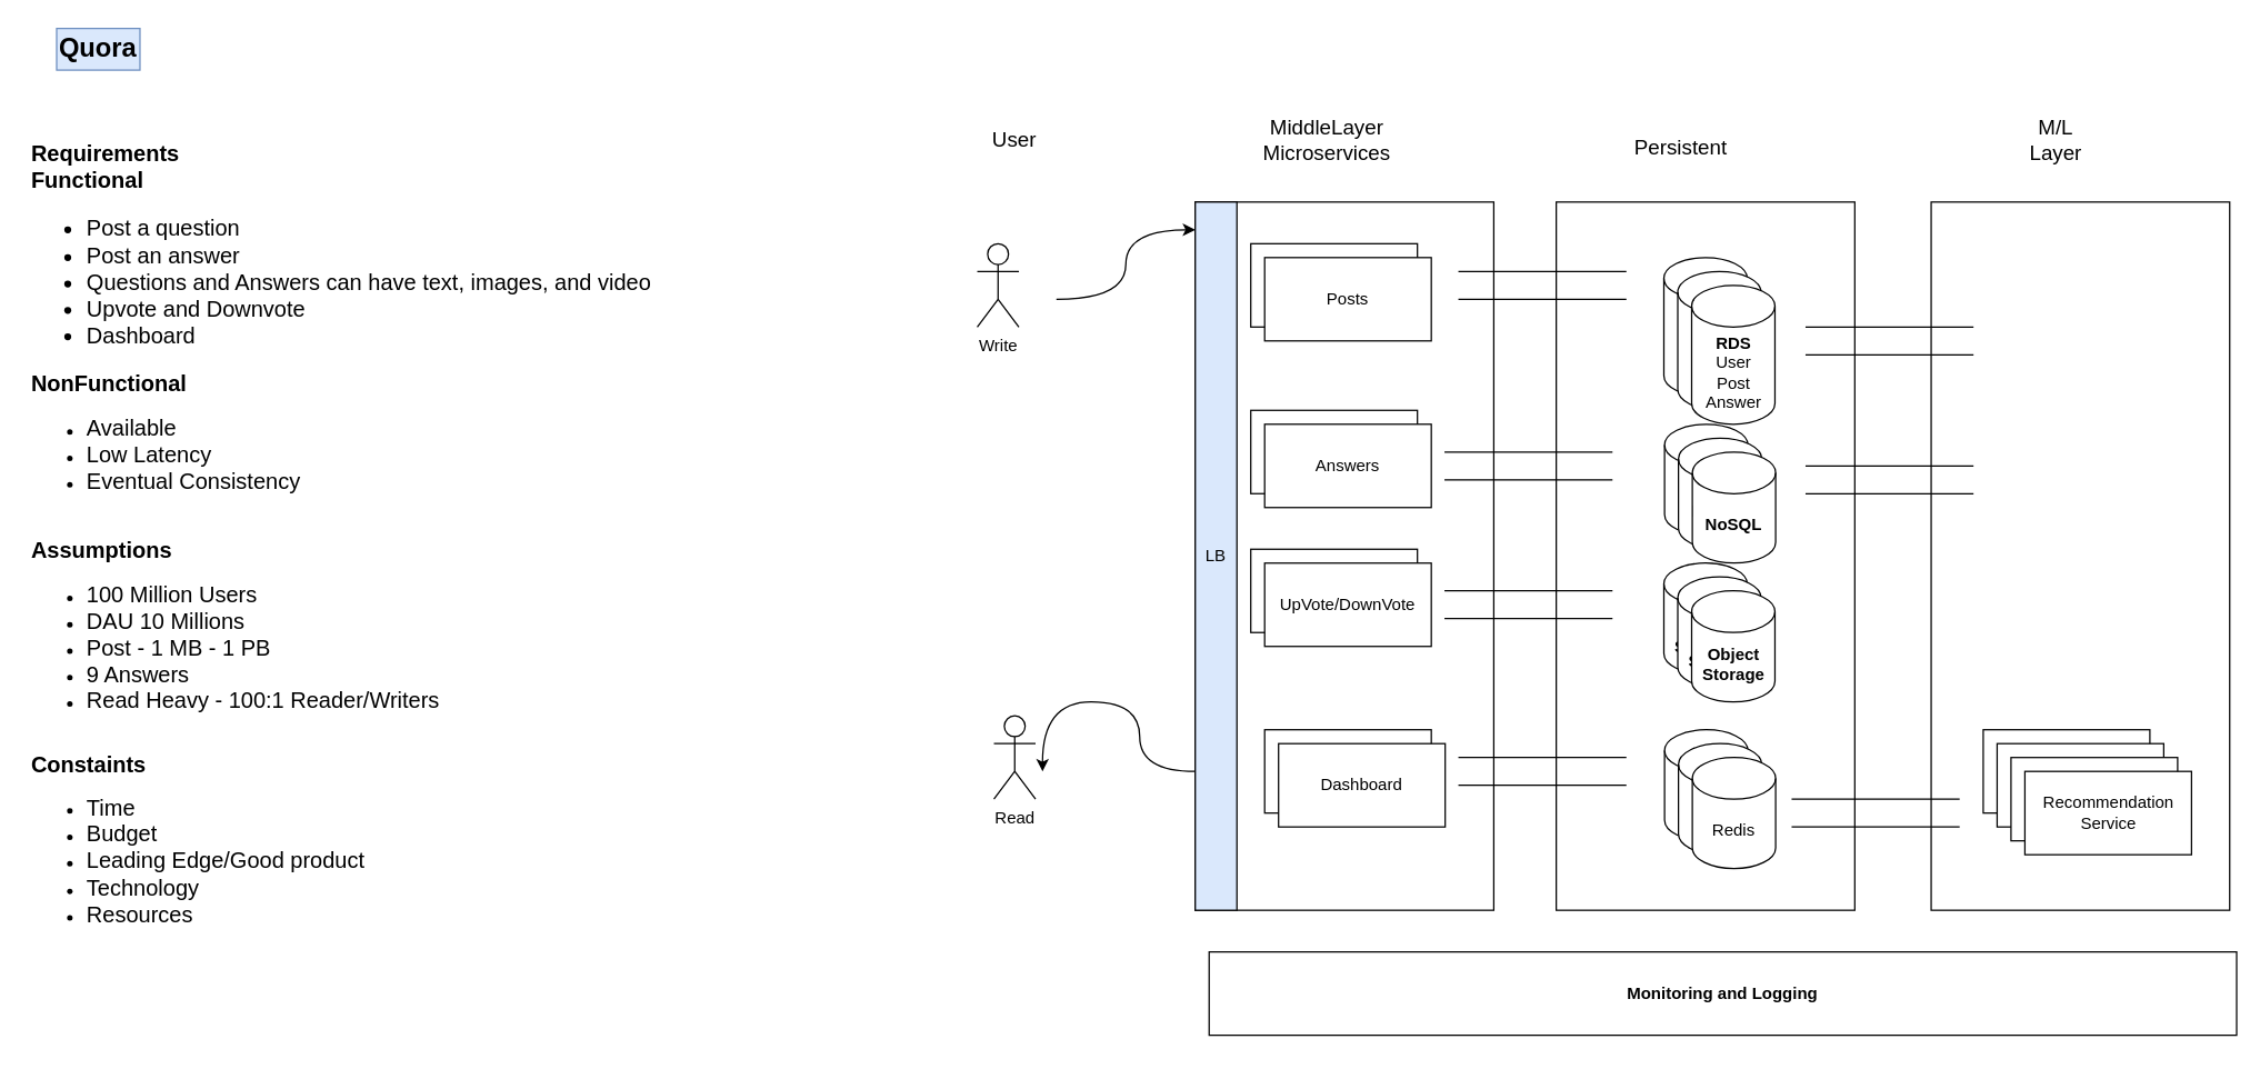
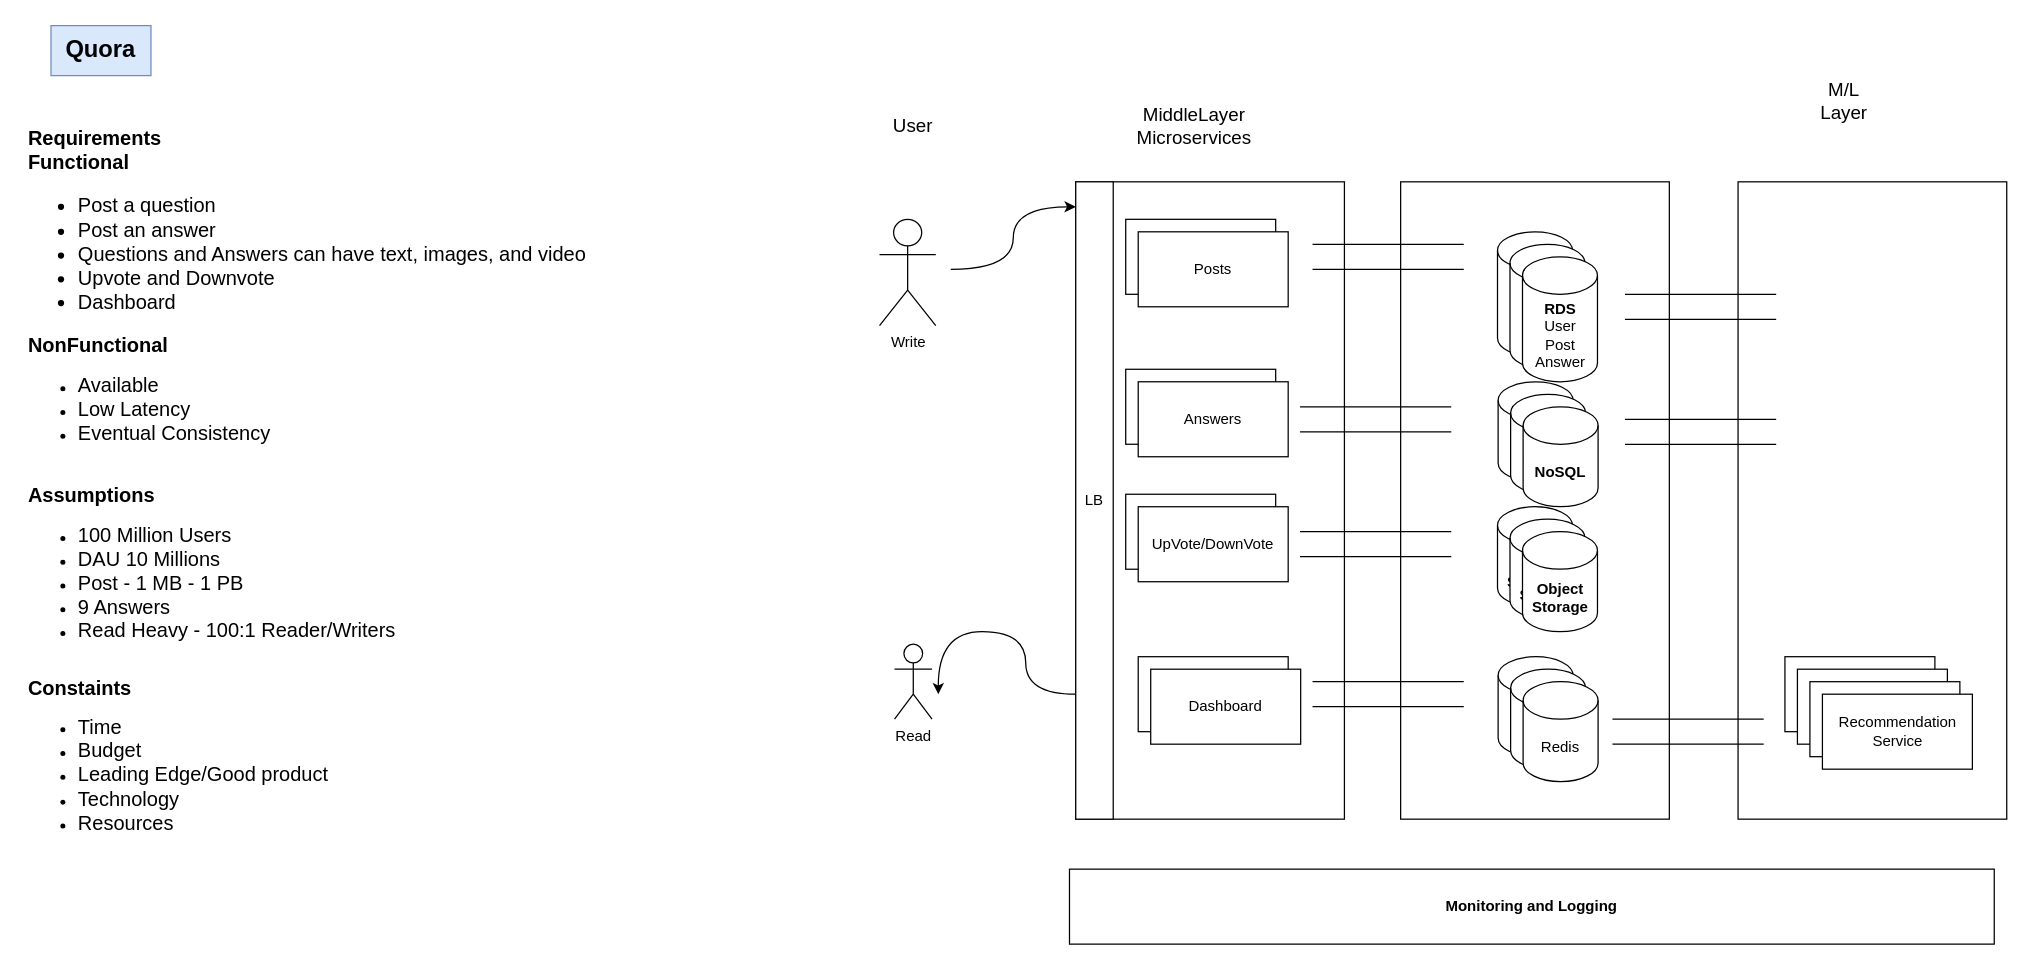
  <mxCell id="0" />
  <mxCell id="1" parent="0" />
- <mxCell id="2" value="Quora" style="text;html=1;strokeColor=#6c8ebf;fillColor=#dae8fc;align=center;verticalAlign=middle;whiteSpace=wrap;rounded=0;fontSize=19;fontStyle=1" vertex="1" parent="1"><mxGeometry x="40" y="20" width="60" height="30" as="geometry" /></mxCell>
+ <mxCell id="2" value="Quora" style="text;html=1;strokeColor=#6c8ebf;fillColor=#dae8fc;align=center;verticalAlign=middle;whiteSpace=wrap;rounded=0;fontSize=19;fontStyle=1" vertex="1" parent="1"><mxGeometry x="40" y="20" width="80" height="40" as="geometry" /></mxCell>
  <mxCell id="3" value="&lt;div style=&quot;font-size: 16px;&quot;&gt;&lt;b&gt;&lt;font style=&quot;font-size: 16px;&quot;&gt;Requirements&lt;/font&gt;&lt;/b&gt;&lt;/div&gt;&lt;div style=&quot;font-size: 16px;&quot;&gt;&lt;b&gt;&lt;font style=&quot;font-size: 16px;&quot;&gt;Functional&amp;nbsp;&lt;/font&gt;&lt;/b&gt;&lt;/div&gt;&lt;div&gt;&lt;ul style=&quot;font-size: 16px;&quot;&gt;&lt;li&gt;&lt;font style=&quot;font-size: 16px;&quot;&gt;Post a question&lt;br&gt;&lt;/font&gt;&lt;/li&gt;&lt;li&gt;&lt;font style=&quot;font-size: 16px;&quot;&gt;Post an answer&lt;br&gt;&lt;/font&gt;&lt;/li&gt;&lt;li&gt;&lt;font style=&quot;font-size: 16px;&quot;&gt;&lt;span style=&quot;white-space: pre;&quot;&gt;Questions and Answers can have text, images, and video&lt;/span&gt;&lt;br&gt;&lt;/font&gt;&lt;/li&gt;&lt;li&gt;&lt;font style=&quot;font-size: 16px;&quot;&gt;&lt;span style=&quot;white-space: pre;&quot;&gt;Upvote and Downvote&lt;/span&gt;&lt;/font&gt;&lt;/li&gt;&lt;li&gt;&lt;font style=&quot;font-size: 16px;&quot;&gt;&lt;span style=&quot;white-space: pre;&quot;&gt;Dashboard&lt;/span&gt;&lt;/font&gt;&lt;/li&gt;&lt;/ul&gt;&lt;div style=&quot;font-size: 16px;&quot;&gt;&lt;span style=&quot;white-space: pre;&quot;&gt;&lt;b&gt;NonFunctional&lt;/b&gt;&lt;/span&gt;&lt;/div&gt;&lt;div&gt;&lt;ul&gt;&lt;li&gt;&lt;font size=&quot;3&quot;&gt;&lt;span style=&quot;white-space: pre;&quot;&gt;Available&lt;/span&gt;&lt;/font&gt;&lt;/li&gt;&lt;li&gt;&lt;font size=&quot;3&quot;&gt;&lt;span style=&quot;white-space: pre;&quot;&gt;Low Latency&lt;/span&gt;&lt;/font&gt;&lt;/li&gt;&lt;li&gt;&lt;font size=&quot;3&quot;&gt;&lt;span style=&quot;white-space: pre;&quot;&gt;Eventual Consistency&lt;/span&gt;&lt;/font&gt;&lt;/li&gt;&lt;/ul&gt;&lt;/div&gt;&lt;div style=&quot;font-size: 16px;&quot;&gt;&lt;span style=&quot;white-space: pre;&quot;&gt;&lt;br&gt;&lt;/span&gt;&lt;/div&gt;&lt;b style=&quot;font-size: 16px; white-space: pre;&quot;&gt;Assumptions&lt;/b&gt;&lt;br&gt;&lt;/div&gt;&lt;div&gt;&lt;ul&gt;&lt;li&gt;&lt;span style=&quot;white-space: pre;&quot;&gt;&lt;font size=&quot;3&quot;&gt;100 Million Users&lt;/font&gt;&lt;/span&gt;&lt;/li&gt;&lt;li&gt;&lt;font size=&quot;3&quot;&gt;&lt;span style=&quot;white-space: pre;&quot;&gt;DAU 10 Millions &lt;/span&gt;&lt;/font&gt;&lt;/li&gt;&lt;li&gt;&lt;font size=&quot;3&quot;&gt;&lt;span style=&quot;white-space: pre;&quot;&gt;Post - 1 MB - 1 PB&lt;/span&gt;&lt;/font&gt;&lt;/li&gt;&lt;li&gt;&lt;font size=&quot;3&quot;&gt;&lt;span style=&quot;white-space: pre;&quot;&gt;9 Answers&lt;/span&gt;&lt;/font&gt;&lt;/li&gt;&lt;li&gt;&lt;font size=&quot;3&quot;&gt;&lt;span style=&quot;white-space: pre;&quot;&gt;Read Heavy - 100:1 Reader/Writers&lt;/span&gt;&lt;/font&gt;&lt;/li&gt;&lt;/ul&gt;&lt;div&gt;&lt;br&gt;&lt;/div&gt;&lt;/div&gt;&lt;div&gt;&lt;font size=&quot;3&quot;&gt;&lt;span style=&quot;white-space: pre;&quot;&gt;&lt;b&gt;Constaints&lt;/b&gt;&lt;/span&gt;&lt;/font&gt;&lt;/div&gt;&lt;div&gt;&lt;ul&gt;&lt;li&gt;&lt;font size=&quot;3&quot;&gt;&lt;span style=&quot;white-space: pre;&quot;&gt;Time&lt;/span&gt;&lt;/font&gt;&lt;/li&gt;&lt;li&gt;&lt;font size=&quot;3&quot;&gt;&lt;span style=&quot;white-space: pre;&quot;&gt;Budget&lt;/span&gt;&lt;/font&gt;&lt;/li&gt;&lt;li&gt;&lt;font size=&quot;3&quot;&gt;&lt;span style=&quot;white-space: pre;&quot;&gt;Leading Edge/Good product&lt;/span&gt;&lt;/font&gt;&lt;/li&gt;&lt;li&gt;&lt;font size=&quot;3&quot;&gt;&lt;span style=&quot;white-space: pre;&quot;&gt;Technology&lt;/span&gt;&lt;/font&gt;&lt;/li&gt;&lt;li&gt;&lt;font size=&quot;3&quot;&gt;&lt;span style=&quot;white-space: pre;&quot;&gt;Resources&lt;/span&gt;&lt;/font&gt;&lt;/li&gt;&lt;/ul&gt;&lt;/div&gt;" style="text;html=1;strokeColor=none;fillColor=none;align=left;verticalAlign=middle;whiteSpace=wrap;rounded=0;labelPosition=center;verticalLabelPosition=middle;textDirection=ltr;" vertex="1" parent="1"><mxGeometry x="20" y="120" width="487" height="540" as="geometry" /></mxCell>
- <mxCell id="4" value="Write" style="shape=umlActor;verticalLabelPosition=bottom;verticalAlign=top;html=1;outlineConnect=0;" vertex="1" parent="1"><mxGeometry x="703" y="175" width="30" height="60" as="geometry" /></mxCell>
+ <mxCell id="4" value="Write" style="shape=umlActor;verticalLabelPosition=bottom;verticalAlign=top;html=1;outlineConnect=0;" vertex="1" parent="1"><mxGeometry x="703" y="175" width="45" height="85" as="geometry" /></mxCell>
  <mxCell id="5" value="&lt;font style=&quot;font-size: 15px;&quot;&gt;User&lt;br&gt;&lt;/font&gt;" style="text;html=1;strokeColor=none;fillColor=none;align=center;verticalAlign=middle;whiteSpace=wrap;rounded=0;" vertex="1" parent="1"><mxGeometry x="700" y="85" width="60" height="30" as="geometry" /></mxCell>
  <mxCell id="6" value="&lt;font style=&quot;font-size: 15px;&quot;&gt;MiddleLayer&lt;br&gt;Microservices&lt;br&gt;&lt;/font&gt;" style="text;html=1;strokeColor=none;fillColor=none;align=center;verticalAlign=middle;whiteSpace=wrap;rounded=0;" vertex="1" parent="1"><mxGeometry x="920" y="80" width="70" height="40" as="geometry" /></mxCell>
- <mxCell id="7" value="&lt;font style=&quot;font-size: 15px;&quot;&gt;Persistent&lt;br&gt;&lt;/font&gt;" style="text;html=1;strokeColor=none;fillColor=none;align=center;verticalAlign=middle;whiteSpace=wrap;rounded=0;" vertex="1" parent="1"><mxGeometry x="1180" y="90" width="60" height="30" as="geometry" /></mxCell>
- <mxCell id="8" value="&lt;font style=&quot;font-size: 15px;&quot;&gt;M/L Layer&lt;br&gt;&lt;/font&gt;" style="text;html=1;strokeColor=none;fillColor=none;align=center;verticalAlign=middle;whiteSpace=wrap;rounded=0;" vertex="1" parent="1"><mxGeometry x="1450" y="85" width="60" height="30" as="geometry" /></mxCell>
+ <mxCell id="8" value="&lt;font style=&quot;font-size: 15px;&quot;&gt;M/L Layer&lt;br&gt;&lt;/font&gt;" style="text;html=1;strokeColor=none;fillColor=none;align=center;verticalAlign=middle;whiteSpace=wrap;rounded=0;" vertex="1" parent="1"><mxGeometry x="1445" y="65" width="60" height="30" as="geometry" /></mxCell>
  <mxCell id="9" value="" style="rounded=0;whiteSpace=wrap;html=1;" vertex="1" parent="1"><mxGeometry x="860" y="145" width="215" height="510" as="geometry" /></mxCell>
  <mxCell id="10" value="Read" style="shape=umlActor;verticalLabelPosition=bottom;verticalAlign=top;html=1;outlineConnect=0;" vertex="1" parent="1"><mxGeometry x="715" y="515" width="30" height="60" as="geometry" /></mxCell>
  <mxCell id="11" value="Posts" style="rounded=0;whiteSpace=wrap;html=1;" vertex="1" parent="1"><mxGeometry x="900" y="175" width="120" height="60" as="geometry" /></mxCell>
  <mxCell id="12" value="Answers" style="rounded=0;whiteSpace=wrap;html=1;" vertex="1" parent="1"><mxGeometry x="900" y="295" width="120" height="60" as="geometry" /></mxCell>
  <mxCell id="13" value="" style="rounded=0;whiteSpace=wrap;html=1;" vertex="1" parent="1"><mxGeometry x="1120" y="145" width="215" height="510" as="geometry" /></mxCell>
  <mxCell id="14" value="&lt;b&gt;RDS&lt;/b&gt;&lt;br&gt;User&lt;br&gt;Post&lt;br&gt;Answer" style="shape=cylinder3;whiteSpace=wrap;html=1;boundedLbl=1;backgroundOutline=1;size=15;" vertex="1" parent="1"><mxGeometry x="1197.5" y="185" width="60" height="100" as="geometry" /></mxCell>
  <mxCell id="15" value="&lt;b&gt;Object&lt;br&gt;Storage&lt;/b&gt;" style="shape=cylinder3;whiteSpace=wrap;html=1;boundedLbl=1;backgroundOutline=1;size=15;" vertex="1" parent="1"><mxGeometry x="1197.5" y="405" width="60" height="80" as="geometry" /></mxCell>
  <mxCell id="16" value="" style="rounded=0;whiteSpace=wrap;html=1;" vertex="1" parent="1"><mxGeometry x="1390" y="145" width="215" height="510" as="geometry" /></mxCell>
  <mxCell id="17" value="&lt;b&gt;NoSQL&lt;/b&gt;" style="shape=cylinder3;whiteSpace=wrap;html=1;boundedLbl=1;backgroundOutline=1;size=15;" vertex="1" parent="1"><mxGeometry x="1198" y="305" width="60" height="80" as="geometry" /></mxCell>
  <mxCell id="18" value="Redis" style="shape=cylinder3;whiteSpace=wrap;html=1;boundedLbl=1;backgroundOutline=1;size=15;" vertex="1" parent="1"><mxGeometry x="1198" y="525" width="60" height="80" as="geometry" /></mxCell>
  <mxCell id="19" value="Recommendation&lt;br&gt;Service" style="rounded=0;whiteSpace=wrap;html=1;" vertex="1" parent="1"><mxGeometry x="1427.5" y="525" width="120" height="60" as="geometry" /></mxCell>
  <mxCell id="20" value="" style="shape=partialRectangle;whiteSpace=wrap;html=1;left=0;right=0;fillColor=none;" vertex="1" parent="1"><mxGeometry x="1290" y="575" width="120" height="20" as="geometry" /></mxCell>
  <mxCell id="21" value="Dashboard" style="rounded=0;whiteSpace=wrap;html=1;" vertex="1" parent="1"><mxGeometry x="910" y="525" width="120" height="60" as="geometry" /></mxCell>
  <mxCell id="22" value="" style="curved=1;endArrow=classic;html=1;rounded=0;edgeStyle=orthogonalEdgeStyle;" edge="1" parent="1" target="9"><mxGeometry width="50" height="50" relative="1" as="geometry"><mxPoint x="760" y="215" as="sourcePoint" /><mxPoint x="810" y="165" as="targetPoint" /><Array as="points"><mxPoint x="810" y="215" /><mxPoint x="810" y="165" /></Array></mxGeometry></mxCell>
  <mxCell id="23" value="" style="curved=1;endArrow=classic;html=1;rounded=0;edgeStyle=orthogonalEdgeStyle;" edge="1" parent="1"><mxGeometry width="50" height="50" relative="1" as="geometry"><mxPoint x="860" y="555" as="sourcePoint" /><mxPoint x="750" y="555" as="targetPoint" /><Array as="points"><mxPoint x="820" y="555" /><mxPoint x="820" y="505" /><mxPoint x="750" y="505" /></Array></mxGeometry></mxCell>
  <mxCell id="24" value="" style="shape=partialRectangle;whiteSpace=wrap;html=1;left=0;right=0;fillColor=none;" vertex="1" parent="1"><mxGeometry x="1300" y="335" width="120" height="20" as="geometry" /></mxCell>
  <mxCell id="25" value="" style="shape=partialRectangle;whiteSpace=wrap;html=1;left=0;right=0;fillColor=none;" vertex="1" parent="1"><mxGeometry x="1050" y="195" width="120" height="20" as="geometry" /></mxCell>
  <mxCell id="26" value="" style="shape=partialRectangle;whiteSpace=wrap;html=1;left=0;right=0;fillColor=none;" vertex="1" parent="1"><mxGeometry x="1300" y="235" width="120" height="20" as="geometry" /></mxCell>
  <mxCell id="27" value="" style="shape=partialRectangle;whiteSpace=wrap;html=1;left=0;right=0;fillColor=none;" vertex="1" parent="1"><mxGeometry x="1050" y="545" width="120" height="20" as="geometry" /></mxCell>
- <mxCell id="28" value="&lt;b&gt;Monitoring and Logging&lt;/b&gt;" style="rounded=0;whiteSpace=wrap;html=1;" vertex="1" parent="1"><mxGeometry x="870" y="685" width="740" height="60" as="geometry" /></mxCell>
+ <mxCell id="28" value="&lt;b&gt;Monitoring and Logging&lt;/b&gt;" style="rounded=0;whiteSpace=wrap;html=1;" vertex="1" parent="1"><mxGeometry x="855" y="695" width="740" height="60" as="geometry" /></mxCell>
  <mxCell id="29" value="Posts" style="rounded=0;whiteSpace=wrap;html=1;" vertex="1" parent="1"><mxGeometry x="910" y="185" width="120" height="60" as="geometry" /></mxCell>
  <mxCell id="30" value="Answers" style="rounded=0;whiteSpace=wrap;html=1;" vertex="1" parent="1"><mxGeometry x="910" y="305" width="120" height="60" as="geometry" /></mxCell>
  <mxCell id="31" value="Dashboard" style="rounded=0;whiteSpace=wrap;html=1;" vertex="1" parent="1"><mxGeometry x="920" y="535" width="120" height="60" as="geometry" /></mxCell>
  <mxCell id="32" value="Recommendation&lt;br&gt;Service" style="rounded=0;whiteSpace=wrap;html=1;" vertex="1" parent="1"><mxGeometry x="1437.5" y="535" width="120" height="60" as="geometry" /></mxCell>
  <mxCell id="33" value="Recommendation&lt;br&gt;Service" style="rounded=0;whiteSpace=wrap;html=1;" vertex="1" parent="1"><mxGeometry x="1447.5" y="545" width="120" height="60" as="geometry" /></mxCell>
  <mxCell id="34" value="Recommendation&lt;br&gt;Service" style="rounded=0;whiteSpace=wrap;html=1;" vertex="1" parent="1"><mxGeometry x="1457.5" y="555" width="120" height="60" as="geometry" /></mxCell>
  <mxCell id="35" value="Redis" style="shape=cylinder3;whiteSpace=wrap;html=1;boundedLbl=1;backgroundOutline=1;size=15;" vertex="1" parent="1"><mxGeometry x="1208" y="535" width="60" height="80" as="geometry" /></mxCell>
  <mxCell id="36" value="Redis" style="shape=cylinder3;whiteSpace=wrap;html=1;boundedLbl=1;backgroundOutline=1;size=15;" vertex="1" parent="1"><mxGeometry x="1218" y="545" width="60" height="80" as="geometry" /></mxCell>
  <mxCell id="37" value="&lt;b&gt;RDS&lt;/b&gt;&lt;br&gt;User&lt;br&gt;Post&lt;br&gt;Answer" style="shape=cylinder3;whiteSpace=wrap;html=1;boundedLbl=1;backgroundOutline=1;size=15;" vertex="1" parent="1"><mxGeometry x="1207.5" y="195" width="60" height="100" as="geometry" /></mxCell>
  <mxCell id="38" value="&lt;b&gt;RDS&lt;/b&gt;&lt;br&gt;User&lt;br&gt;Post&lt;br&gt;Answer" style="shape=cylinder3;whiteSpace=wrap;html=1;boundedLbl=1;backgroundOutline=1;size=15;" vertex="1" parent="1"><mxGeometry x="1217.5" y="205" width="60" height="100" as="geometry" /></mxCell>
  <mxCell id="39" value="&lt;b&gt;NoSQL&lt;/b&gt;" style="shape=cylinder3;whiteSpace=wrap;html=1;boundedLbl=1;backgroundOutline=1;size=15;" vertex="1" parent="1"><mxGeometry x="1208" y="315" width="60" height="80" as="geometry" /></mxCell>
  <mxCell id="40" value="&lt;b&gt;NoSQL&lt;/b&gt;" style="shape=cylinder3;whiteSpace=wrap;html=1;boundedLbl=1;backgroundOutline=1;size=15;" vertex="1" parent="1"><mxGeometry x="1218" y="325" width="60" height="80" as="geometry" /></mxCell>
  <mxCell id="41" value="&lt;b&gt;Object&lt;br&gt;Storage&lt;/b&gt;" style="shape=cylinder3;whiteSpace=wrap;html=1;boundedLbl=1;backgroundOutline=1;size=15;" vertex="1" parent="1"><mxGeometry x="1207.5" y="415" width="60" height="80" as="geometry" /></mxCell>
  <mxCell id="42" value="&lt;b&gt;Object&lt;br&gt;Storage&lt;/b&gt;" style="shape=cylinder3;whiteSpace=wrap;html=1;boundedLbl=1;backgroundOutline=1;size=15;" vertex="1" parent="1"><mxGeometry x="1217.5" y="425" width="60" height="80" as="geometry" /></mxCell>
- <mxCell id="43" value="LB" style="rounded=0;whiteSpace=wrap;html=1;fillColor=#dae8fc;" vertex="1" parent="1"><mxGeometry x="860" y="145" width="30" height="510" as="geometry" /></mxCell>
+ <mxCell id="43" value="LB" style="rounded=0;whiteSpace=wrap;html=1;" vertex="1" parent="1"><mxGeometry x="860" y="145" width="30" height="510" as="geometry" /></mxCell>
  <mxCell id="44" value="Answers" style="rounded=0;whiteSpace=wrap;html=1;" vertex="1" parent="1"><mxGeometry x="900" y="395" width="120" height="60" as="geometry" /></mxCell>
  <mxCell id="45" value="UpVote/DownVote" style="rounded=0;whiteSpace=wrap;html=1;" vertex="1" parent="1"><mxGeometry x="910" y="405" width="120" height="60" as="geometry" /></mxCell>
  <mxCell id="46" value="" style="shape=partialRectangle;whiteSpace=wrap;html=1;left=0;right=0;fillColor=none;" vertex="1" parent="1"><mxGeometry x="1040" y="325" width="120" height="20" as="geometry" /></mxCell>
  <mxCell id="47" value="" style="shape=partialRectangle;whiteSpace=wrap;html=1;left=0;right=0;fillColor=none;" vertex="1" parent="1"><mxGeometry x="1040" y="425" width="120" height="20" as="geometry" /></mxCell>
